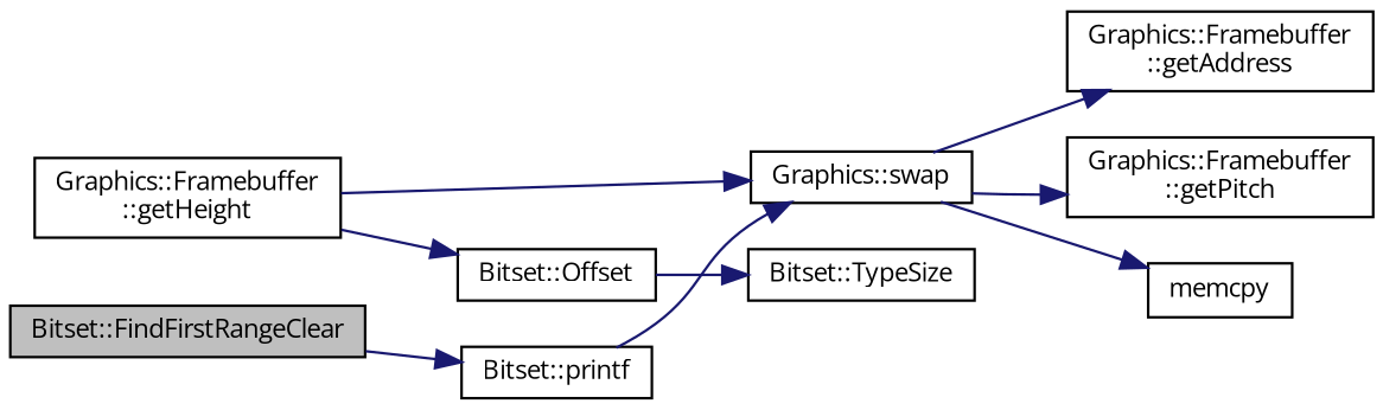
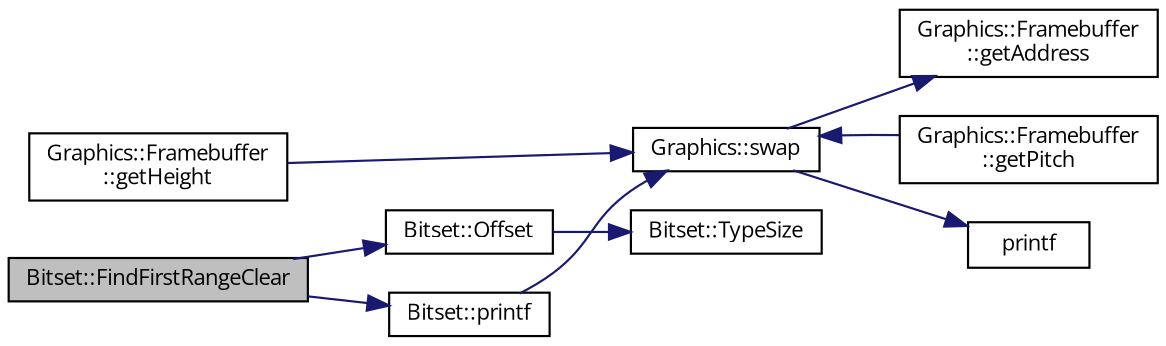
  digraph {
    fontname="Open Sans"
    rankdir=LR
    node [color=black fillcolor=white fontname="Open Sans" fontsize=10 shape=record style=filled]
    edge [color=midnightblue fontname="Open Sans" fontsize=10 labelfontname=Helvetica labelfontsize=10 style=solid]
    n1 [fillcolor=grey75 fontcolor=black height=0.2 label="Bitset::FindFirstRangeClear" width=0.4]
    n2 [height=0.2 label="Bitset::Offset" width=0.4]
    n3 [height=0.2 label="Bitset::printf" width=0.4]
    n4 [height=0.2 label="Bitset::TypeSize" width=0.4]
    n5 [height=0.2 label="Graphics::swap" width=0.4]
    n6 [height=0.2 label="Graphics::Framebuffer\l::getAddress" width=0.4]
    n7 [height=0.2 label="Graphics::Framebuffer\l::getPitch" width=0.4]
-   n8 [height=0.2 label=memcpy width=0.4]
+   n8 [height=0.2 label=printf width=0.4]
    n9 [height=0.2 label="Graphics::Framebuffer\l::getHeight" width=0.4]
-   n9 -> n2
+   n1 -> n2
    n1 -> n3
    n2 -> n4
    n3 -> n5
    n5 -> n6
-   n5 -> n7
+   n7 -> n5
    n5 -> n8
    n9 -> n5
  }
